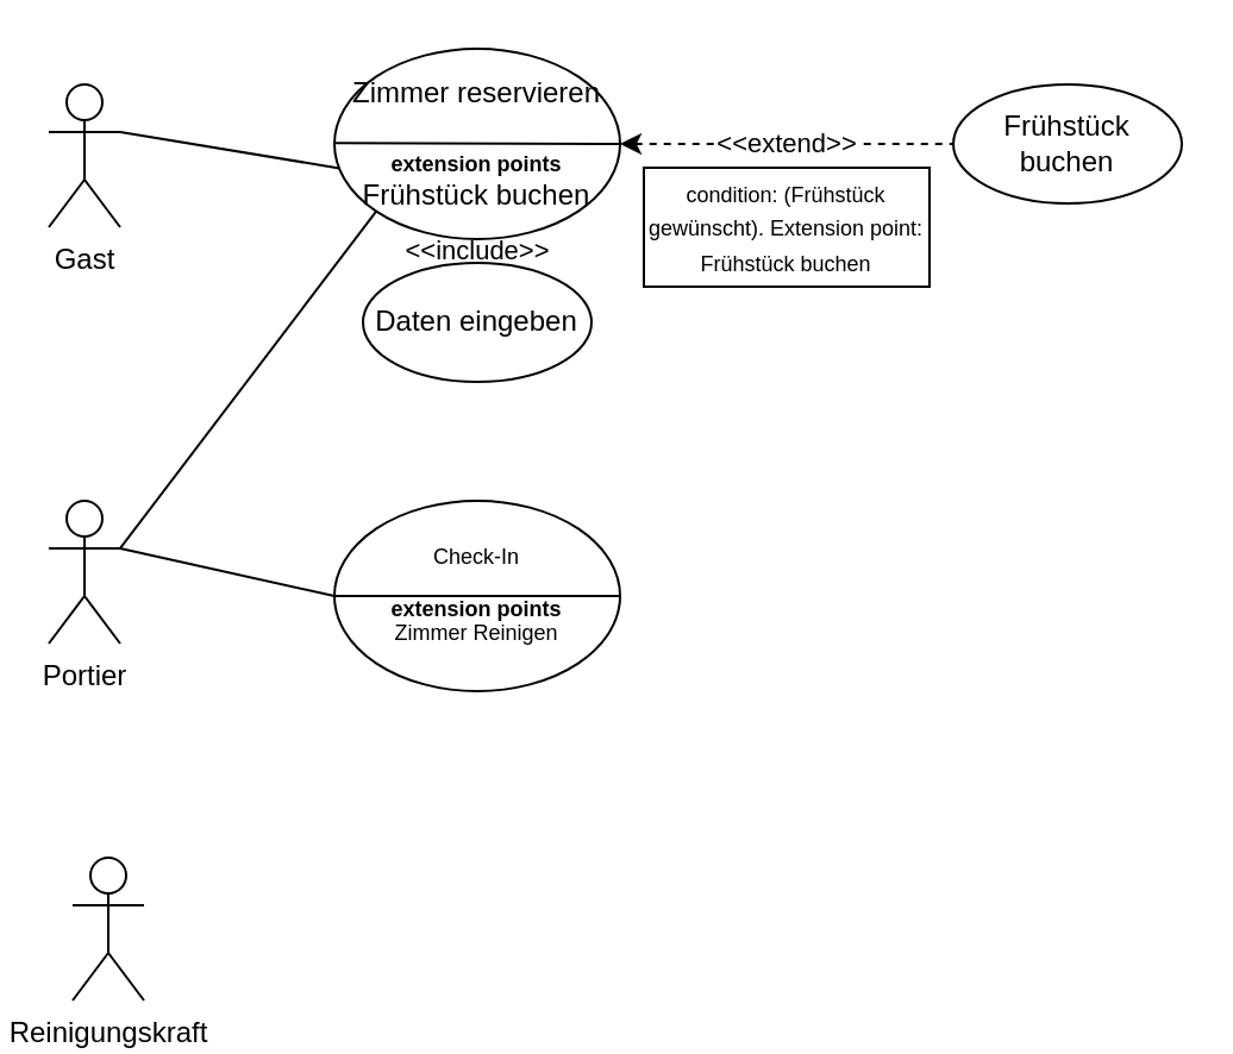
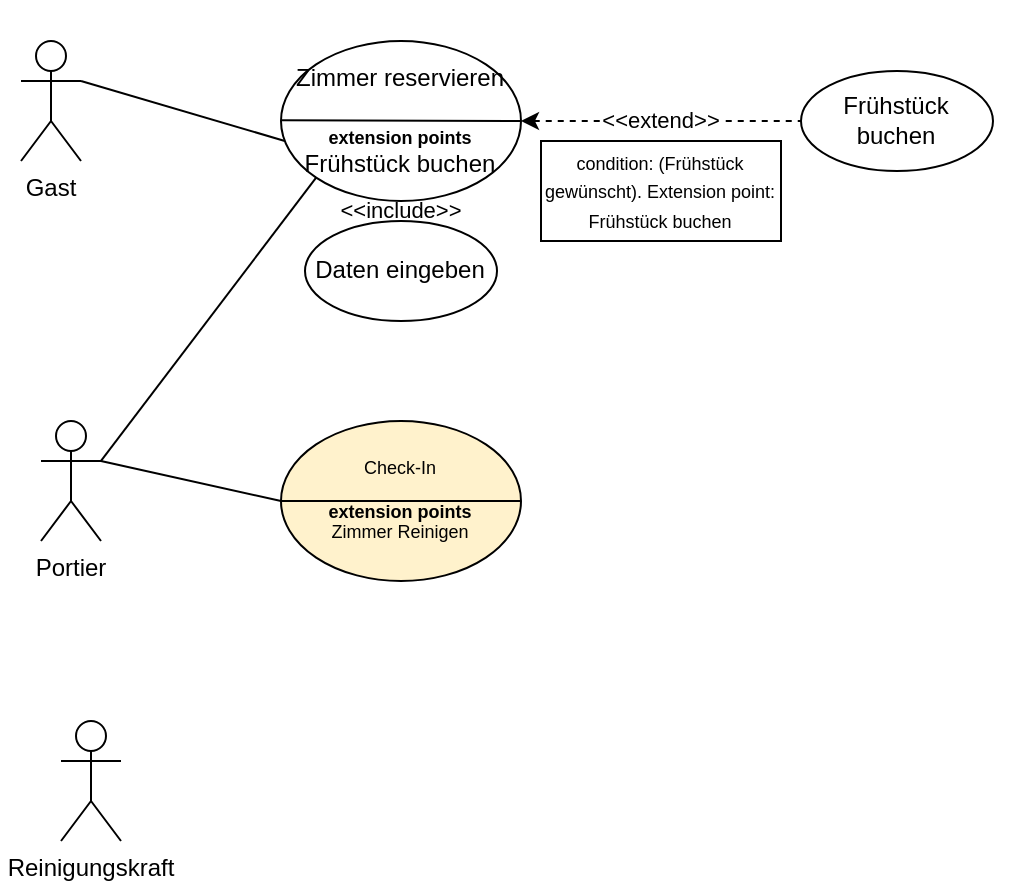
  <mxCell id="0" />
  <mxCell id="1" parent="0" />
  <mxCell id="2" style="rounded=0;orthogonalLoop=1;jettySize=auto;html=1;exitX=1;exitY=0.333;exitDx=0;exitDy=0;exitPerimeter=0;endArrow=none;endFill=0;entryX=0;entryY=1;entryDx=0;entryDy=0;" edge="1" parent="1" source="4" target="9"><mxGeometry relative="1" as="geometry"><mxPoint x="110" y="100" as="targetPoint" /></mxGeometry></mxCell>
  <mxCell id="3" style="edgeStyle=none;rounded=0;orthogonalLoop=1;jettySize=auto;html=1;exitX=1;exitY=0.333;exitDx=0;exitDy=0;exitPerimeter=0;fontSize=9;startArrow=none;startFill=0;endArrow=none;endFill=0;" edge="1" parent="1" source="4"><mxGeometry relative="1" as="geometry"><mxPoint x="140" y="250" as="targetPoint" /></mxGeometry></mxCell>
  <mxCell id="4" value="Portier" style="shape=umlActor;verticalLabelPosition=bottom;verticalAlign=top;html=1;outlineConnect=0;" vertex="1" parent="1"><mxGeometry x="20" y="210" width="30" height="60" as="geometry" /></mxCell>
  <mxCell id="5" style="edgeStyle=none;rounded=0;orthogonalLoop=1;jettySize=auto;html=1;exitX=1;exitY=0.333;exitDx=0;exitDy=0;exitPerimeter=0;entryX=0.03;entryY=0.631;entryDx=0;entryDy=0;endArrow=none;endFill=0;entryPerimeter=0;" edge="1" parent="1" source="6" target="9"><mxGeometry relative="1" as="geometry" /></mxCell>
- <mxCell id="6" value="Gast" style="shape=umlActor;verticalLabelPosition=bottom;verticalAlign=top;html=1;outlineConnect=0;" vertex="1" parent="1"><mxGeometry x="20" y="35" width="30" height="60" as="geometry" /></mxCell>
+ <mxCell id="6" value="Gast" style="shape=umlActor;verticalLabelPosition=bottom;verticalAlign=top;html=1;outlineConnect=0;" vertex="1" parent="1"><mxGeometry x="10" y="20" width="30" height="60" as="geometry" /></mxCell>
  <mxCell id="7" value="&amp;lt;&amp;lt;include&amp;gt;&amp;gt;" style="edgeStyle=none;rounded=0;orthogonalLoop=1;jettySize=auto;html=1;exitX=0.5;exitY=1;exitDx=0;exitDy=0;entryX=0.5;entryY=0;entryDx=0;entryDy=0;endArrow=classic;endFill=1;dashed=1;" edge="1" parent="1" source="9" target="12"><mxGeometry relative="1" as="geometry" /></mxCell>
  <mxCell id="8" value="&amp;lt;&amp;lt;extend&amp;gt;&amp;gt;" style="edgeStyle=none;rounded=0;orthogonalLoop=1;jettySize=auto;html=1;exitX=1;exitY=0.5;exitDx=0;exitDy=0;entryX=0;entryY=0.5;entryDx=0;entryDy=0;dashed=1;endArrow=none;endFill=0;startArrow=classic;startFill=1;" edge="1" parent="1" source="9" target="13"><mxGeometry relative="1" as="geometry" /></mxCell>
  <mxCell id="9" value="Zimmer reservieren&lt;br&gt;&lt;br&gt;&lt;font style=&quot;font-size: 9px&quot;&gt;&lt;b&gt;extension points&lt;/b&gt;&lt;/font&gt;&lt;br&gt;Frühstück buchen" style="ellipse;whiteSpace=wrap;html=1;" vertex="1" parent="1"><mxGeometry x="140" y="20" width="120" height="80" as="geometry" /></mxCell>
  <mxCell id="10" value="Reinigungskraft" style="shape=umlActor;verticalLabelPosition=bottom;verticalAlign=top;html=1;outlineConnect=0;" vertex="1" parent="1"><mxGeometry x="30" y="360" width="30" height="60" as="geometry" /></mxCell>
  <mxCell id="11" value="" style="html=1;rounded=0;endArrow=none;endFill=0;entryX=1;entryY=0.5;entryDx=0;entryDy=0;" edge="1" parent="1" target="9"><mxGeometry width="100" relative="1" as="geometry"><mxPoint x="140" y="59.58" as="sourcePoint" /><mxPoint x="240" y="59.58" as="targetPoint" /></mxGeometry></mxCell>
  <mxCell id="12" value="Daten eingeben" style="ellipse;whiteSpace=wrap;html=1;" vertex="1" parent="1"><mxGeometry x="152" y="110" width="96" height="50" as="geometry" /></mxCell>
  <mxCell id="13" value="Frühstück buchen" style="ellipse;whiteSpace=wrap;html=1;" vertex="1" parent="1"><mxGeometry x="400" y="35" width="96" height="50" as="geometry" /></mxCell>
  <mxCell id="14" value="&lt;font style=&quot;font-size: 9px&quot;&gt;condition: (Frühstück gewünscht). Extension point: Frühstück buchen&lt;/font&gt;" style="rounded=0;whiteSpace=wrap;html=1;" vertex="1" parent="1"><mxGeometry x="270" y="70" width="120" height="50" as="geometry" /></mxCell>
- <mxCell id="15" value="Check-In&lt;br&gt;&lt;br&gt;&lt;b&gt;extension points&lt;br&gt;&lt;/b&gt;Zimmer Reinigen" style="ellipse;whiteSpace=wrap;html=1;fontSize=9;" vertex="1" parent="1"><mxGeometry x="140" y="210" width="120" height="80" as="geometry" /></mxCell>
+ <mxCell id="15" value="Check-In&lt;br&gt;&lt;br&gt;&lt;b&gt;extension points&lt;br&gt;&lt;/b&gt;Zimmer Reinigen" style="ellipse;whiteSpace=wrap;html=1;fontSize=9;fillColor=#fff2cc;" vertex="1" parent="1"><mxGeometry x="140" y="210" width="120" height="80" as="geometry" /></mxCell>
  <mxCell id="16" value="" style="html=1;rounded=0;fontSize=9;startArrow=none;startFill=0;endArrow=none;endFill=0;entryX=1;entryY=0.5;entryDx=0;entryDy=0;exitX=0;exitY=0.5;exitDx=0;exitDy=0;" edge="1" parent="1" source="15" target="15"><mxGeometry width="100" relative="1" as="geometry"><mxPoint x="190" y="200" as="sourcePoint" /><mxPoint x="290" y="200" as="targetPoint" /></mxGeometry></mxCell>
